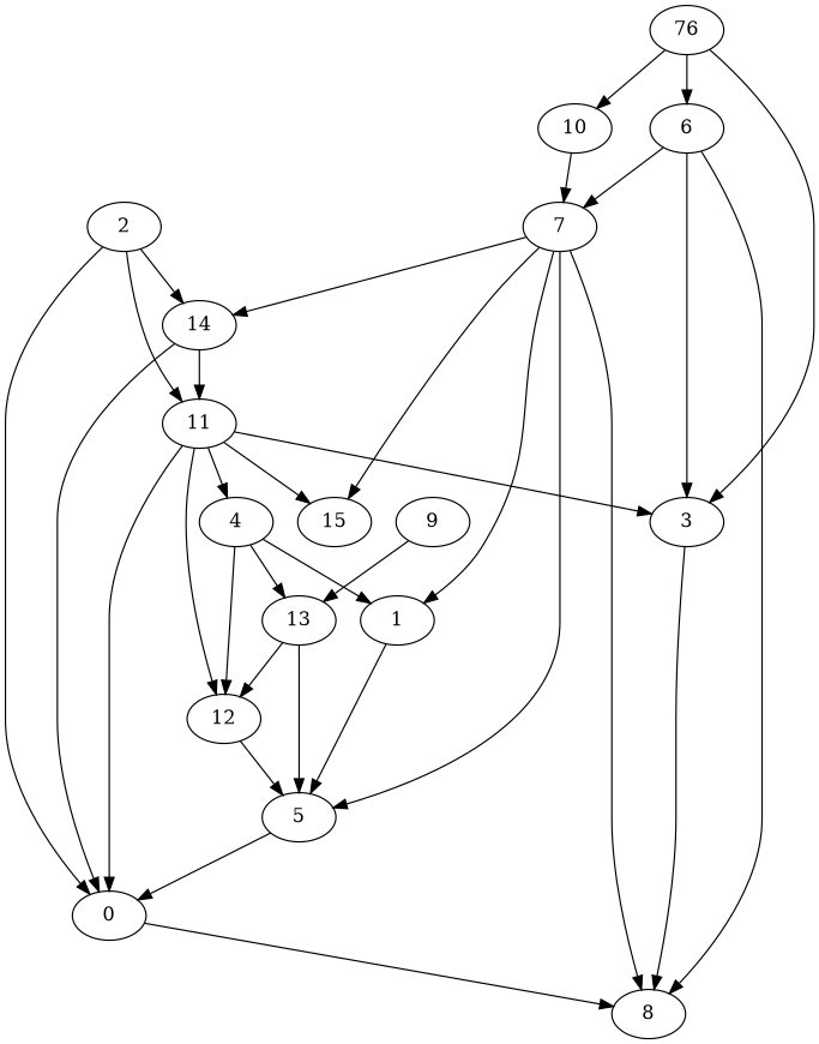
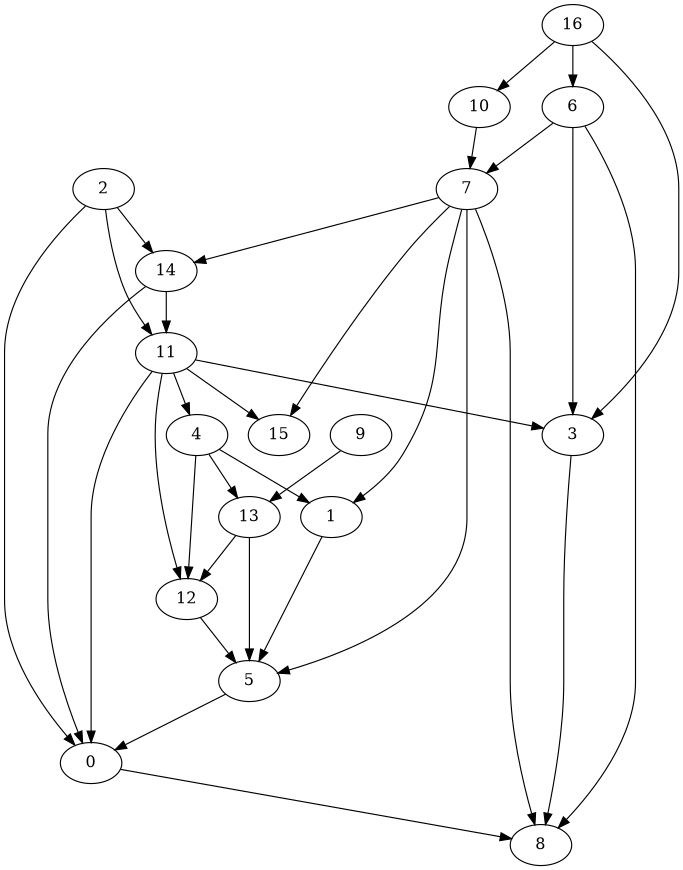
  strict digraph {
    0
    8
    1
    5
    2
    11
    14
    3
    4
    12
    15
    13
    6
    7
    9
    10
-   16 [label=76]
+   16
    0 -> 8
    1 -> 5
    5 -> 0
    2 -> 0
    2 -> 11
    2 -> 14
    11 -> 0
    11 -> 3
    11 -> 4
    11 -> 12
    11 -> 15
    14 -> 0
    14 -> 11
    3 -> 8
    4 -> 1
    4 -> 12
    4 -> 13
    12 -> 5
    13 -> 5
    13 -> 12
    6 -> 8
    6 -> 3
    6 -> 7
    7 -> 8
    7 -> 1
    7 -> 5
    7 -> 14
    7 -> 15
    9 -> 13
    10 -> 7
    16 -> 3
    16 -> 6
    16 -> 10
  }
